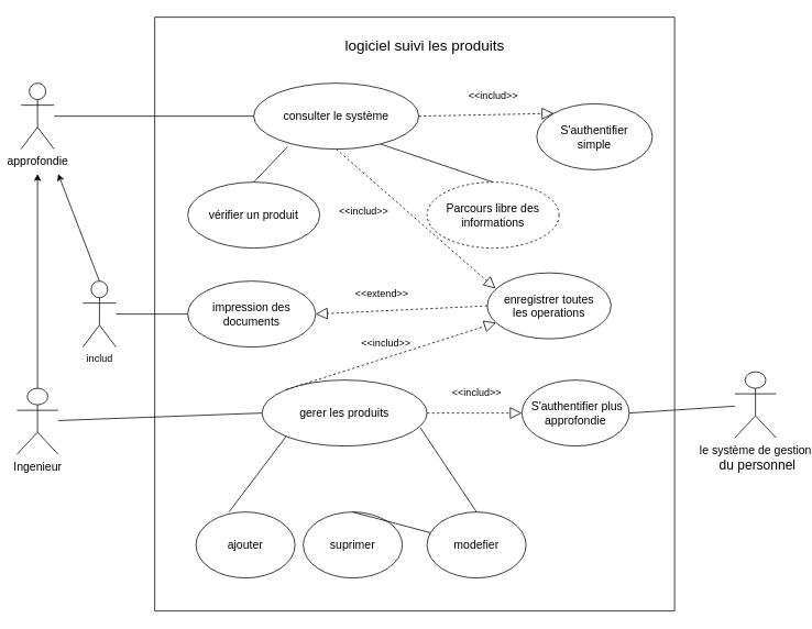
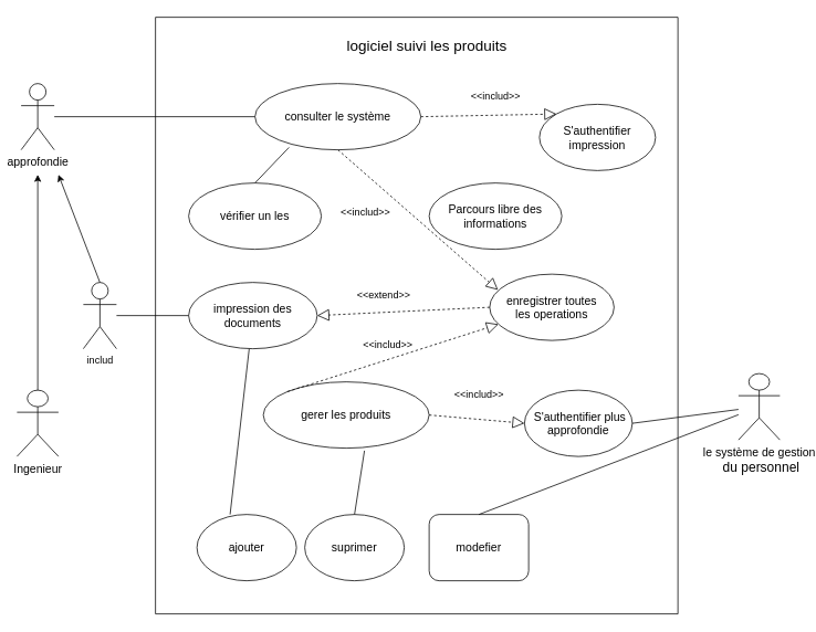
  <mxCell id="0" />
  <mxCell id="1" parent="0" />
  <mxCell id="2" value="" style="swimlane;startSize=0;" vertex="1" parent="1"><mxGeometry x="187" y="20" width="630" height="720" as="geometry" /></mxCell>
  <mxCell id="3" value="&lt;font style=&quot;font-size: 18px;&quot;&gt;logiciel suivi les produits&lt;/font&gt;" style="text;html=1;align=center;verticalAlign=middle;resizable=0;points=[];autosize=1;strokeColor=none;fillColor=none;" vertex="1" parent="2"><mxGeometry x="217" y="15" width="220" height="40" as="geometry" /></mxCell>
  <mxCell id="4" value="&lt;font style=&quot;font-size: 14px;&quot;&gt;consulter le système&lt;/font&gt;" style="ellipse;whiteSpace=wrap;html=1;" vertex="1" parent="2"><mxGeometry x="120" y="80" width="200" height="80" as="geometry" /></mxCell>
- <mxCell id="5" value="&lt;font style=&quot;font-size: 14px;&quot;&gt;vérifier un produit&lt;/font&gt;" style="ellipse;whiteSpace=wrap;html=1;" vertex="1" parent="2"><mxGeometry x="40" y="200" width="160" height="80" as="geometry" /></mxCell>
- <mxCell id="6" value="&lt;font style=&quot;font-size: 14px;&quot;&gt;Parcours libre des informations&lt;/font&gt;" style="ellipse;whiteSpace=wrap;html=1;dashed=1;" vertex="1" parent="2"><mxGeometry x="330" y="200" width="160" height="80" as="geometry" /></mxCell>
+ <mxCell id="5" value="&lt;font style=&quot;font-size: 14px;&quot;&gt;vérifier un les&lt;/font&gt;" style="ellipse;whiteSpace=wrap;html=1;" vertex="1" parent="2"><mxGeometry x="40" y="200" width="160" height="80" as="geometry" /></mxCell>
+ <mxCell id="6" value="&lt;font style=&quot;font-size: 14px;&quot;&gt;Parcours libre des informations&lt;/font&gt;" style="ellipse;whiteSpace=wrap;html=1;" vertex="1" parent="2"><mxGeometry x="330" y="200" width="160" height="80" as="geometry" /></mxCell>
  <mxCell id="7" value="" style="endArrow=none;html=1;rounded=0;entryX=0.205;entryY=0.963;entryDx=0;entryDy=0;entryPerimeter=0;exitX=0.5;exitY=0;exitDx=0;exitDy=0;" edge="1" parent="2" source="5" target="4"><mxGeometry width="50" height="50" relative="1" as="geometry"><mxPoint x="190" y="380" as="sourcePoint" /><mxPoint x="240" y="330" as="targetPoint" /></mxGeometry></mxCell>
- <mxCell id="8" value="" style="endArrow=none;html=1;rounded=0;entryX=0.77;entryY=0.925;entryDx=0;entryDy=0;entryPerimeter=0;exitX=0.5;exitY=0;exitDx=0;exitDy=0;" edge="1" parent="2" source="6" target="4"><mxGeometry width="50" height="50" relative="1" as="geometry"><mxPoint x="190" y="380" as="sourcePoint" /><mxPoint x="240" y="330" as="targetPoint" /></mxGeometry></mxCell>
- <mxCell id="9" value="&lt;font style=&quot;font-size: 14px;&quot;&gt;S'authentifier&lt;/font&gt;&lt;div&gt;&lt;font style=&quot;font-size: 14px;&quot;&gt;simple&lt;/font&gt;&lt;/div&gt;" style="ellipse;whiteSpace=wrap;html=1;" vertex="1" parent="2"><mxGeometry x="463" y="105" width="140" height="80" as="geometry" /></mxCell>
+ <mxCell id="9" value="&lt;font style=&quot;font-size: 14px;&quot;&gt;S'authentifier&lt;/font&gt;&lt;div&gt;&lt;font style=&quot;font-size: 14px;&quot;&gt;impression&lt;/font&gt;&lt;/div&gt;" style="ellipse;whiteSpace=wrap;html=1;" vertex="1" parent="2"><mxGeometry x="463" y="105" width="140" height="80" as="geometry" /></mxCell>
  <mxCell id="10" value="" style="endArrow=block;dashed=1;endFill=0;endSize=12;html=1;rounded=0;exitX=1;exitY=0.5;exitDx=0;exitDy=0;entryX=0;entryY=0;entryDx=0;entryDy=0;" edge="1" parent="2" source="4" target="9"><mxGeometry width="160" relative="1" as="geometry"><mxPoint x="130" y="360" as="sourcePoint" /><mxPoint x="290" y="360" as="targetPoint" /></mxGeometry></mxCell>
  <mxCell id="11" value="&amp;lt;&amp;lt;includ&amp;gt;&amp;gt;" style="text;html=1;align=center;verticalAlign=middle;resizable=0;points=[];autosize=1;strokeColor=none;fillColor=none;" vertex="1" parent="2"><mxGeometry x="370" y="80" width="80" height="30" as="geometry" /></mxCell>
  <mxCell id="12" value="&lt;font style=&quot;font-size: 14px;&quot;&gt;gerer les produits&lt;/font&gt;" style="ellipse;whiteSpace=wrap;html=1;" vertex="1" parent="2"><mxGeometry x="130" y="440" width="200" height="80" as="geometry" /></mxCell>
  <mxCell id="13" value="&lt;font style=&quot;font-size: 14px;&quot;&gt;ajouter&lt;/font&gt;" style="ellipse;whiteSpace=wrap;html=1;" vertex="1" parent="2"><mxGeometry x="50" y="600" width="120" height="80" as="geometry" /></mxCell>
  <mxCell id="14" value="&lt;font style=&quot;font-size: 14px;&quot;&gt;suprimer&lt;/font&gt;" style="ellipse;whiteSpace=wrap;html=1;" vertex="1" parent="2"><mxGeometry x="180" y="600" width="120" height="80" as="geometry" /></mxCell>
- <mxCell id="15" value="&lt;font style=&quot;font-size: 14px;&quot;&gt;modefier&lt;/font&gt;" style="ellipse;whiteSpace=wrap;html=1;" vertex="1" parent="2"><mxGeometry x="330" y="600" width="120" height="80" as="geometry" /></mxCell>
- <mxCell id="16" value="" style="endArrow=none;html=1;rounded=0;exitX=0.333;exitY=0;exitDx=0;exitDy=0;exitPerimeter=0;entryX=0;entryY=1;entryDx=0;entryDy=0;" edge="1" parent="2" source="13" target="12"><mxGeometry width="50" height="50" relative="1" as="geometry"><mxPoint x="190" y="390" as="sourcePoint" /><mxPoint x="240" y="340" as="targetPoint" /></mxGeometry></mxCell>
- <mxCell id="17" value="" style="endArrow=none;html=1;rounded=0;exitX=0.5;exitY=0;exitDx=0;exitDy=0;" edge="1" parent="2" source="14" target="15"><mxGeometry width="50" height="50" relative="1" as="geometry"><mxPoint x="190" y="390" as="sourcePoint" /><mxPoint x="240" y="340" as="targetPoint" /></mxGeometry></mxCell>
- <mxCell id="18" value="" style="endArrow=none;html=1;rounded=0;entryX=0.96;entryY=0.725;entryDx=0;entryDy=0;entryPerimeter=0;exitX=0.5;exitY=0;exitDx=0;exitDy=0;" edge="1" parent="2" source="15" target="12"><mxGeometry width="50" height="50" relative="1" as="geometry"><mxPoint x="380" y="490" as="sourcePoint" /><mxPoint x="240" y="340" as="targetPoint" /></mxGeometry></mxCell>
- <mxCell id="19" value="&lt;font style=&quot;font-size: 14px;&quot;&gt;&amp;nbsp;S'authentifier plus approfondie&lt;/font&gt;" style="ellipse;whiteSpace=wrap;html=1;" vertex="1" parent="2"><mxGeometry x="445" y="440" width="130" height="80" as="geometry" /></mxCell>
+ <mxCell id="15" value="&lt;font style=&quot;font-size: 14px;&quot;&gt;modefier&lt;/font&gt;" style="whiteSpace=wrap;html=1;rounded=1;" vertex="1" parent="2"><mxGeometry x="330" y="600" width="120" height="80" as="geometry" /></mxCell>
+ <mxCell id="16" value="" style="endArrow=none;html=1;rounded=0;exitX=0.333;exitY=0;exitDx=0;exitDy=0;exitPerimeter=0;" edge="1" parent="2" source="13" target="26"><mxGeometry width="50" height="50" relative="1" as="geometry"><mxPoint x="190" y="390" as="sourcePoint" /><mxPoint x="240" y="340" as="targetPoint" /></mxGeometry></mxCell>
+ <mxCell id="17" value="" style="endArrow=none;html=1;rounded=0;exitX=0.5;exitY=0;exitDx=0;exitDy=0;entryX=0.61;entryY=1.038;entryDx=0;entryDy=0;entryPerimeter=0;" edge="1" parent="2" source="14" target="12"><mxGeometry width="50" height="50" relative="1" as="geometry"><mxPoint x="190" y="390" as="sourcePoint" /><mxPoint x="240" y="340" as="targetPoint" /></mxGeometry></mxCell>
+ <mxCell id="18" value="" style="endArrow=none;html=1;rounded=0;exitX=0.5;exitY=0;exitDx=0;exitDy=0;" edge="1" parent="2" source="15" target="34"><mxGeometry width="50" height="50" relative="1" as="geometry"><mxPoint x="380" y="490" as="sourcePoint" /><mxPoint x="240" y="340" as="targetPoint" /></mxGeometry></mxCell>
+ <mxCell id="19" value="&lt;font style=&quot;font-size: 14px;&quot;&gt;&amp;nbsp;S'authentifier plus approfondie&lt;/font&gt;" style="ellipse;whiteSpace=wrap;html=1;" vertex="1" parent="2"><mxGeometry x="445" y="450" width="130" height="80" as="geometry" /></mxCell>
  <mxCell id="20" value="" style="endArrow=block;dashed=1;endFill=0;endSize=12;html=1;rounded=0;entryX=0;entryY=0.5;entryDx=0;entryDy=0;exitX=1;exitY=0.5;exitDx=0;exitDy=0;" edge="1" parent="2" source="12" target="19"><mxGeometry width="160" relative="1" as="geometry"><mxPoint x="130" y="370" as="sourcePoint" /><mxPoint x="290" y="370" as="targetPoint" /></mxGeometry></mxCell>
  <mxCell id="21" value="&amp;lt;&amp;lt;includ&amp;gt;&amp;gt;" style="text;html=1;align=center;verticalAlign=middle;resizable=0;points=[];autosize=1;strokeColor=none;fillColor=none;" vertex="1" parent="2"><mxGeometry x="350" y="440" width="80" height="30" as="geometry" /></mxCell>
  <mxCell id="22" value="&lt;font style=&quot;font-size: 14px;&quot;&gt;&amp;nbsp;enregistrer toutes&amp;nbsp;&lt;/font&gt;&lt;div&gt;&lt;font style=&quot;font-size: 14px;&quot;&gt;les operations&lt;/font&gt;&lt;/div&gt;" style="ellipse;whiteSpace=wrap;html=1;" vertex="1" parent="2"><mxGeometry x="403" y="310" width="150" height="80" as="geometry" /></mxCell>
  <mxCell id="23" value="" style="endArrow=block;dashed=1;endFill=0;endSize=12;html=1;rounded=0;exitX=0.5;exitY=1;exitDx=0;exitDy=0;entryX=0.067;entryY=0.238;entryDx=0;entryDy=0;entryPerimeter=0;" edge="1" parent="2" source="4" target="22"><mxGeometry width="160" relative="1" as="geometry"><mxPoint x="133" y="370" as="sourcePoint" /><mxPoint x="293" y="370" as="targetPoint" /></mxGeometry></mxCell>
  <mxCell id="24" value="" style="endArrow=block;dashed=1;endFill=0;endSize=12;html=1;rounded=0;exitX=0;exitY=0;exitDx=0;exitDy=0;" edge="1" parent="2" source="12" target="22"><mxGeometry width="160" relative="1" as="geometry"><mxPoint x="133" y="370" as="sourcePoint" /><mxPoint x="293" y="370" as="targetPoint" /></mxGeometry></mxCell>
  <mxCell id="25" value="&amp;lt;&amp;lt;includ&amp;gt;&amp;gt;" style="text;html=1;align=center;verticalAlign=middle;resizable=0;points=[];autosize=1;strokeColor=none;fillColor=none;" vertex="1" parent="2"><mxGeometry x="213" y="220" width="80" height="30" as="geometry" /></mxCell>
  <mxCell id="26" value="&lt;font style=&quot;font-size: 14px;&quot;&gt;impression des documents&lt;/font&gt;" style="ellipse;whiteSpace=wrap;html=1;" vertex="1" parent="2"><mxGeometry x="40" y="320" width="155" height="80" as="geometry" /></mxCell>
  <mxCell id="27" value="&amp;lt;&amp;lt;includ&amp;gt;&amp;gt;" style="text;html=1;align=center;verticalAlign=middle;resizable=0;points=[];autosize=1;strokeColor=none;fillColor=none;" vertex="1" parent="2"><mxGeometry x="240" y="380" width="80" height="30" as="geometry" /></mxCell>
  <mxCell id="28" value="&amp;lt;&amp;lt;extend&amp;gt;&amp;gt;" style="text;html=1;align=center;verticalAlign=middle;resizable=0;points=[];autosize=1;strokeColor=none;fillColor=none;" vertex="1" parent="2"><mxGeometry x="230" y="320" width="90" height="30" as="geometry" /></mxCell>
  <mxCell id="29" value="" style="endArrow=block;dashed=1;endFill=0;endSize=12;html=1;rounded=0;entryX=1;entryY=0.5;entryDx=0;entryDy=0;exitX=0;exitY=0.5;exitDx=0;exitDy=0;" edge="1" parent="2" source="22" target="26"><mxGeometry width="160" relative="1" as="geometry"><mxPoint x="200" y="310" as="sourcePoint" /><mxPoint x="360" y="310" as="targetPoint" /></mxGeometry></mxCell>
  <mxCell id="30" value="&lt;font style=&quot;font-size: 14px;&quot;&gt;approfondie&lt;/font&gt;" style="shape=umlActor;verticalLabelPosition=bottom;verticalAlign=top;html=1;outlineConnect=0;" vertex="1" parent="1"><mxGeometry x="25" y="100" width="40" height="80" as="geometry" /></mxCell>
  <mxCell id="31" value="" style="endArrow=none;html=1;rounded=0;entryX=0;entryY=0.5;entryDx=0;entryDy=0;" edge="1" parent="1" source="30" target="4"><mxGeometry width="50" height="50" relative="1" as="geometry"><mxPoint x="380" y="390" as="sourcePoint" /><mxPoint x="430" y="340" as="targetPoint" /></mxGeometry></mxCell>
  <mxCell id="32" value="&lt;font style=&quot;font-size: 14px;&quot;&gt;Ingenieur&lt;/font&gt;" style="shape=umlActor;verticalLabelPosition=bottom;verticalAlign=top;html=1;" vertex="1" parent="1"><mxGeometry x="20" y="470" width="50" height="80" as="geometry" /></mxCell>
- <mxCell id="33" value="" style="endArrow=none;html=1;rounded=0;entryX=0;entryY=0.5;entryDx=0;entryDy=0;" edge="1" parent="1" source="32" target="12"><mxGeometry width="50" height="50" relative="1" as="geometry"><mxPoint x="380" y="400" as="sourcePoint" /><mxPoint x="430" y="350" as="targetPoint" /></mxGeometry></mxCell>
  <mxCell id="34" value="&lt;font style=&quot;font-size: 14px;&quot;&gt;le système de gestion&lt;/font&gt;&lt;div&gt;&lt;font size=&quot;3&quot;&gt;&amp;nbsp;du personnel&lt;/font&gt;&lt;/div&gt;" style="shape=umlActor;verticalLabelPosition=bottom;verticalAlign=top;html=1;" vertex="1" parent="1"><mxGeometry x="890" y="450" width="50" height="80" as="geometry" /></mxCell>
  <mxCell id="35" value="" style="endArrow=none;html=1;rounded=0;exitX=1;exitY=0.5;exitDx=0;exitDy=0;" edge="1" parent="1" source="19" target="34"><mxGeometry width="50" height="50" relative="1" as="geometry"><mxPoint x="380" y="400" as="sourcePoint" /><mxPoint x="430" y="350" as="targetPoint" /></mxGeometry></mxCell>
  <mxCell id="36" value="includ" style="shape=umlActor;verticalLabelPosition=bottom;verticalAlign=top;html=1;" vertex="1" parent="1"><mxGeometry x="100" y="340" width="40" height="80" as="geometry" /></mxCell>
  <mxCell id="37" value="" style="endArrow=none;html=1;rounded=0;exitX=0;exitY=0.5;exitDx=0;exitDy=0;" edge="1" parent="1" source="26" target="36"><mxGeometry width="50" height="50" relative="1" as="geometry"><mxPoint x="380" y="410" as="sourcePoint" /><mxPoint x="430" y="360" as="targetPoint" /></mxGeometry></mxCell>
  <mxCell id="38" value="" style="endArrow=classic;html=1;rounded=0;exitX=0.5;exitY=0;exitDx=0;exitDy=0;exitPerimeter=0;" edge="1" parent="1" source="32"><mxGeometry width="50" height="50" relative="1" as="geometry"><mxPoint x="100" y="490" as="sourcePoint" /><mxPoint x="45" y="210" as="targetPoint" /></mxGeometry></mxCell>
  <mxCell id="39" value="" style="endArrow=classic;html=1;rounded=0;exitX=0.5;exitY=0;exitDx=0;exitDy=0;exitPerimeter=0;" edge="1" parent="1" source="36"><mxGeometry width="50" height="50" relative="1" as="geometry"><mxPoint x="380" y="410" as="sourcePoint" /><mxPoint x="70" y="210" as="targetPoint" /></mxGeometry></mxCell>
